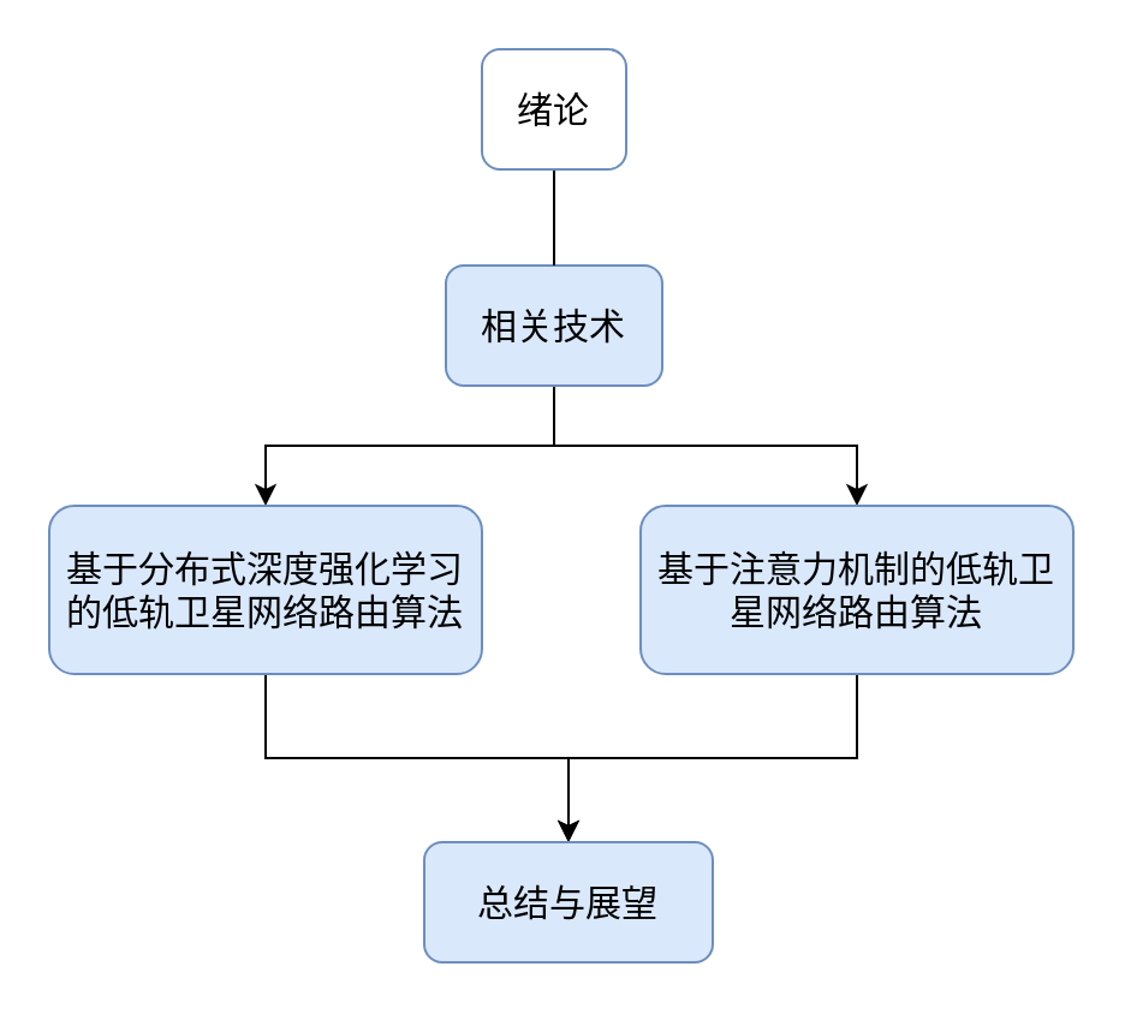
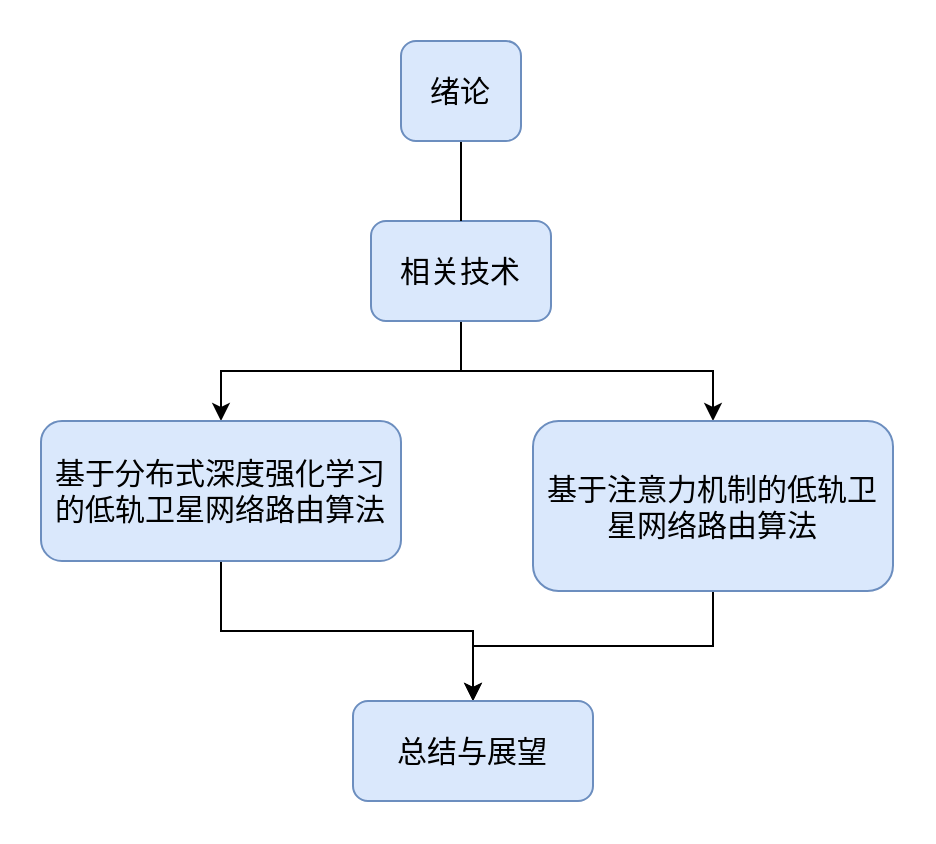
  <mxCell id="0" />
  <mxCell id="1" parent="0" />
  <mxCell id="2" style="edgeStyle=orthogonalEdgeStyle;rounded=0;orthogonalLoop=1;jettySize=auto;html=1;exitX=0.5;exitY=1;exitDx=0;exitDy=0;entryX=0.5;entryY=0;entryDx=0;entryDy=0;fontSize=15;" edge="1" parent="1" source="4" target="6"><mxGeometry relative="1" as="geometry" /></mxCell>
  <mxCell id="3" style="edgeStyle=orthogonalEdgeStyle;rounded=0;orthogonalLoop=1;jettySize=auto;html=1;exitX=0.5;exitY=1;exitDx=0;exitDy=0;entryX=0.5;entryY=0;entryDx=0;entryDy=0;fontSize=15;" edge="1" parent="1" source="4" target="10"><mxGeometry relative="1" as="geometry" /></mxCell>
  <mxCell id="4" value="相关技术" style="rounded=1;whiteSpace=wrap;html=1;fontSize=15;fillColor=#dae8fc;strokeColor=#6c8ebf;" vertex="1" parent="1"><mxGeometry x="185" y="110" width="90" height="50" as="geometry" /></mxCell>
  <mxCell id="5" style="edgeStyle=orthogonalEdgeStyle;rounded=0;orthogonalLoop=1;jettySize=auto;html=1;exitX=0.5;exitY=1;exitDx=0;exitDy=0;fontSize=15;" edge="1" parent="1" source="6" target="11"><mxGeometry relative="1" as="geometry" /></mxCell>
  <mxCell id="6" value="基于分布式深度强化学习的低轨卫星网络路由算法" style="rounded=1;whiteSpace=wrap;html=1;fontSize=15;fillColor=#dae8fc;strokeColor=#6c8ebf;" vertex="1" parent="1"><mxGeometry x="20" y="210" width="180" height="70" as="geometry" /></mxCell>
  <mxCell id="7" style="edgeStyle=orthogonalEdgeStyle;rounded=0;orthogonalLoop=1;jettySize=auto;html=1;exitX=0.5;exitY=1;exitDx=0;exitDy=0;entryX=0.5;entryY=0;entryDx=0;entryDy=0;fontSize=15;endArrow=none;" edge="1" parent="1" source="8" target="4"><mxGeometry relative="1" as="geometry" /></mxCell>
- <mxCell id="8" value="绪论" style="rounded=1;whiteSpace=wrap;html=1;fontSize=15;fillColor=#ffffff;strokeColor=#6c8ebf;" vertex="1" parent="1"><mxGeometry x="200" y="20" width="60" height="50" as="geometry" /></mxCell>
+ <mxCell id="8" value="绪论" style="rounded=1;whiteSpace=wrap;html=1;fontSize=15;fillColor=#dae8fc;strokeColor=#6c8ebf;" vertex="1" parent="1"><mxGeometry x="200" y="20" width="60" height="50" as="geometry" /></mxCell>
  <mxCell id="9" style="edgeStyle=orthogonalEdgeStyle;rounded=0;orthogonalLoop=1;jettySize=auto;html=1;exitX=0.5;exitY=1;exitDx=0;exitDy=0;fontSize=15;entryX=0.5;entryY=0;entryDx=0;entryDy=0;" edge="1" parent="1" source="10" target="11"><mxGeometry relative="1" as="geometry"><mxPoint x="236" y="360" as="targetPoint" /></mxGeometry></mxCell>
- <mxCell id="10" value="&lt;span style=&quot;font-size: 15px&quot;&gt;基于注意力机制的低轨卫星网络路由算法&lt;/span&gt;" style="rounded=1;whiteSpace=wrap;html=1;fillColor=#dae8fc;strokeColor=#6c8ebf;" vertex="1" parent="1"><mxGeometry x="266" y="210" width="180" height="70" as="geometry" /></mxCell>
+ <mxCell id="10" value="&lt;span style=&quot;font-size: 15px&quot;&gt;基于注意力机制的低轨卫星网络路由算法&lt;/span&gt;" style="rounded=1;whiteSpace=wrap;html=1;fillColor=#dae8fc;strokeColor=#6c8ebf;" vertex="1" parent="1"><mxGeometry x="266" y="210" width="180" height="85" as="geometry" /></mxCell>
  <mxCell id="11" value="总结与展望" style="rounded=1;whiteSpace=wrap;html=1;fontSize=15;fillColor=#dae8fc;strokeColor=#6c8ebf;" vertex="1" parent="1"><mxGeometry x="176" y="350" width="120" height="50" as="geometry" /></mxCell>
